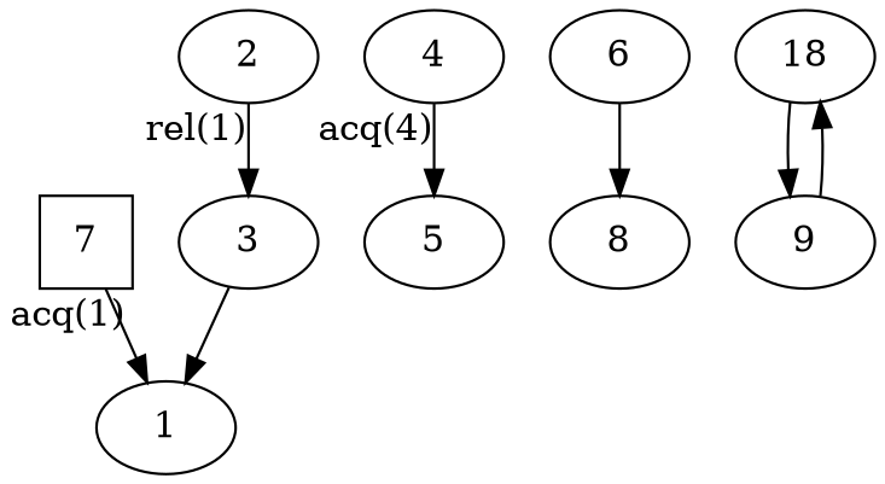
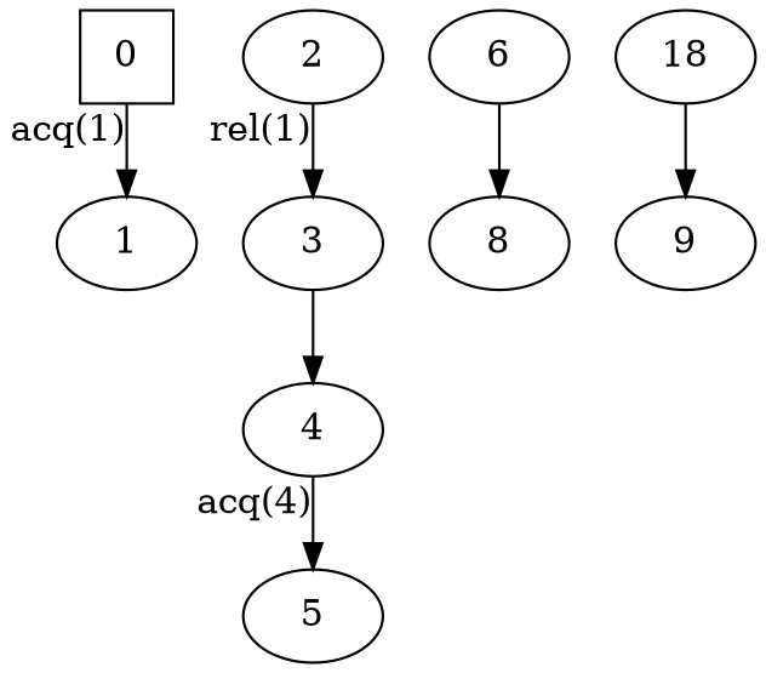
  digraph {
-   0 [shape=square label=7]
+   0 [shape=square]
    1
    2
    3
    4
    5
    6
    8
    n9 [label=18]
    9
    0 -> 1 [xlabel="acq(1)"]
    2 -> 3 [xlabel="rel(1)"]
-   3 -> 1
+   3 -> 4
    4 -> 5 [xlabel="acq(4)"]
    6 -> 8
    n9 -> 9
-   9 -> n9
  }
